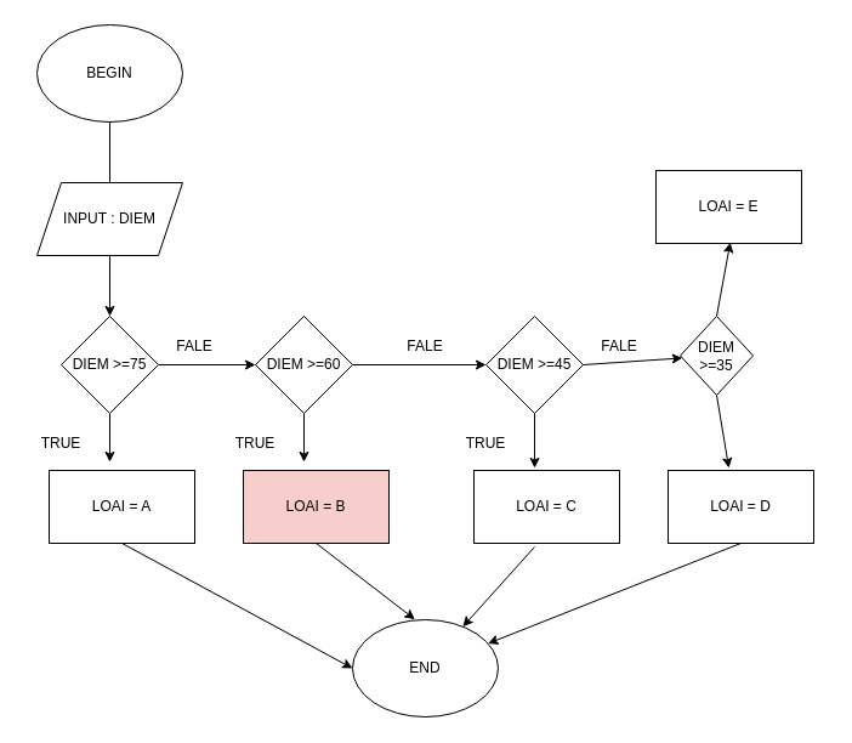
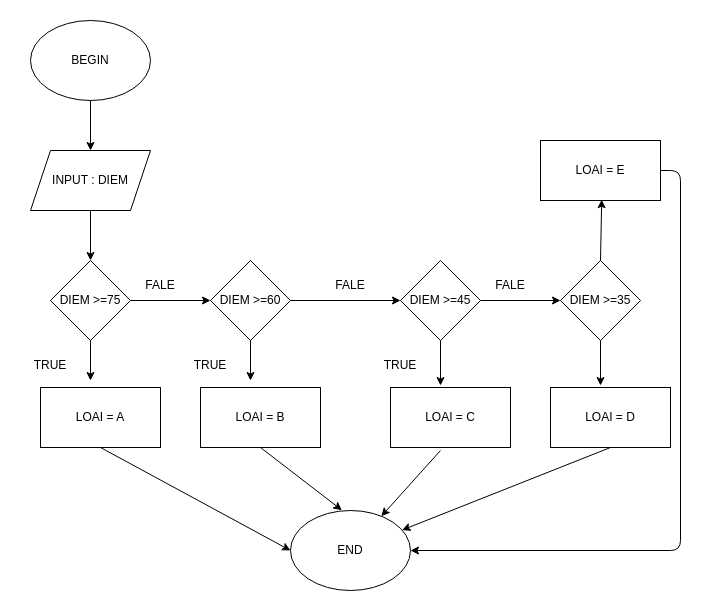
  <mxCell id="0" />
  <mxCell id="1" parent="0" />
  <mxCell id="2" value="BEGIN" style="ellipse;whiteSpace=wrap;html=1;" vertex="1" parent="1"><mxGeometry x="30" y="20" width="120" height="80" as="geometry" /></mxCell>
  <mxCell id="3" value="INPUT : DIEM" style="shape=parallelogram;perimeter=parallelogramPerimeter;whiteSpace=wrap;html=1;fixedSize=1;" vertex="1" parent="1"><mxGeometry x="30" y="150" width="120" height="60" as="geometry" /></mxCell>
- <mxCell id="4" value="" style="endArrow=none;html=1;exitX=0.5;exitY=1;exitDx=0;exitDy=0;" edge="1" parent="1" source="2" target="3"><mxGeometry width="50" height="50" relative="1" as="geometry"><mxPoint x="150" y="280" as="sourcePoint" /><mxPoint x="200" y="230" as="targetPoint" /></mxGeometry></mxCell>
+ <mxCell id="4" value="" style="endArrow=classic;html=1;exitX=0.5;exitY=1;exitDx=0;exitDy=0;" edge="1" parent="1" source="2" target="3"><mxGeometry width="50" height="50" relative="1" as="geometry"><mxPoint x="150" y="280" as="sourcePoint" /><mxPoint x="200" y="230" as="targetPoint" /></mxGeometry></mxCell>
  <mxCell id="5" value="" style="endArrow=classic;html=1;exitX=0.5;exitY=1;exitDx=0;exitDy=0;" edge="1" parent="1" source="3"><mxGeometry width="50" height="50" relative="1" as="geometry"><mxPoint x="150" y="280" as="sourcePoint" /><mxPoint x="90" y="260" as="targetPoint" /></mxGeometry></mxCell>
  <mxCell id="6" value="DIEM &amp;gt;=75" style="rhombus;whiteSpace=wrap;html=1;" vertex="1" parent="1"><mxGeometry x="50" y="260" width="80" height="80" as="geometry" /></mxCell>
  <mxCell id="7" value="LOAI = A" style="rounded=0;whiteSpace=wrap;html=1;" vertex="1" parent="1"><mxGeometry x="40" y="387" width="120" height="60" as="geometry" /></mxCell>
  <mxCell id="8" value="" style="endArrow=classic;html=1;exitX=0.5;exitY=1;exitDx=0;exitDy=0;" edge="1" parent="1" source="6"><mxGeometry width="50" height="50" relative="1" as="geometry"><mxPoint x="150" y="380" as="sourcePoint" /><mxPoint x="90" y="380" as="targetPoint" /></mxGeometry></mxCell>
  <mxCell id="9" value="TRUE" style="text;html=1;strokeColor=none;fillColor=none;align=center;verticalAlign=middle;whiteSpace=wrap;rounded=0;" vertex="1" parent="1"><mxGeometry x="20" y="350" width="60" height="30" as="geometry" /></mxCell>
  <mxCell id="10" value="DIEM &amp;gt;=60" style="rhombus;whiteSpace=wrap;html=1;" vertex="1" parent="1"><mxGeometry x="210" y="260" width="80" height="80" as="geometry" /></mxCell>
  <mxCell id="11" value="" style="endArrow=classic;html=1;exitX=1;exitY=0.5;exitDx=0;exitDy=0;entryX=0;entryY=0.5;entryDx=0;entryDy=0;" edge="1" parent="1" source="6" target="10"><mxGeometry width="50" height="50" relative="1" as="geometry"><mxPoint x="150" y="380" as="sourcePoint" /><mxPoint x="200" y="330" as="targetPoint" /></mxGeometry></mxCell>
  <mxCell id="12" value="FALE" style="text;html=1;strokeColor=none;fillColor=none;align=center;verticalAlign=middle;whiteSpace=wrap;rounded=0;" vertex="1" parent="1"><mxGeometry x="130" y="270" width="60" height="30" as="geometry" /></mxCell>
  <mxCell id="13" value="" style="endArrow=classic;html=1;exitX=0.5;exitY=1;exitDx=0;exitDy=0;" edge="1" parent="1"><mxGeometry width="50" height="50" relative="1" as="geometry"><mxPoint x="250" y="340" as="sourcePoint" /><mxPoint x="250" y="380" as="targetPoint" /></mxGeometry></mxCell>
  <mxCell id="14" value="TRUE" style="text;html=1;strokeColor=none;fillColor=none;align=center;verticalAlign=middle;whiteSpace=wrap;rounded=0;" vertex="1" parent="1"><mxGeometry x="180" y="350" width="60" height="30" as="geometry" /></mxCell>
- <mxCell id="15" value="LOAI = B" style="rounded=0;whiteSpace=wrap;html=1;fillColor=#f8cecc;" vertex="1" parent="1"><mxGeometry x="200" y="387" width="120" height="60" as="geometry" /></mxCell>
+ <mxCell id="15" value="LOAI = B" style="rounded=0;whiteSpace=wrap;html=1;" vertex="1" parent="1"><mxGeometry x="200" y="387" width="120" height="60" as="geometry" /></mxCell>
  <mxCell id="16" value="DIEM &amp;gt;=60" style="rhombus;whiteSpace=wrap;html=1;" vertex="1" parent="1"><mxGeometry x="210" y="260" width="80" height="80" as="geometry" /></mxCell>
  <mxCell id="17" value="DIEM &amp;gt;=45" style="rhombus;whiteSpace=wrap;html=1;" vertex="1" parent="1"><mxGeometry x="400" y="260" width="80" height="80" as="geometry" /></mxCell>
  <mxCell id="18" value="TRUE" style="text;html=1;strokeColor=none;fillColor=none;align=center;verticalAlign=middle;whiteSpace=wrap;rounded=0;" vertex="1" parent="1"><mxGeometry x="370" y="350" width="60" height="30" as="geometry" /></mxCell>
  <mxCell id="19" value="FALE" style="text;html=1;strokeColor=none;fillColor=none;align=center;verticalAlign=middle;whiteSpace=wrap;rounded=0;" vertex="1" parent="1"><mxGeometry x="320" y="270" width="60" height="30" as="geometry" /></mxCell>
  <mxCell id="20" value="LOAI = C" style="rounded=0;whiteSpace=wrap;html=1;" vertex="1" parent="1"><mxGeometry x="390" y="387" width="120" height="60" as="geometry" /></mxCell>
  <mxCell id="21" value="" style="endArrow=classic;html=1;exitX=1;exitY=0.5;exitDx=0;exitDy=0;" edge="1" parent="1" source="16" target="17"><mxGeometry width="50" height="50" relative="1" as="geometry"><mxPoint x="410" y="380" as="sourcePoint" /><mxPoint x="460" y="330" as="targetPoint" /></mxGeometry></mxCell>
  <mxCell id="22" value="" style="endArrow=classic;html=1;exitX=0.5;exitY=1;exitDx=0;exitDy=0;entryX=0.417;entryY=-0.033;entryDx=0;entryDy=0;entryPerimeter=0;" edge="1" parent="1" source="17" target="20"><mxGeometry width="50" height="50" relative="1" as="geometry"><mxPoint x="220" y="480" as="sourcePoint" /><mxPoint x="270" y="430" as="targetPoint" /></mxGeometry></mxCell>
  <mxCell id="23" value="LOAI = D" style="rounded=0;whiteSpace=wrap;html=1;" vertex="1" parent="1"><mxGeometry x="550" y="387" width="120" height="60" as="geometry" /></mxCell>
- <mxCell id="24" value="DIEM &amp;gt;=35" style="rhombus;whiteSpace=wrap;html=1;" vertex="1" parent="1"><mxGeometry x="560" y="260" width="60" height="65" as="geometry" /></mxCell>
+ <mxCell id="24" value="DIEM &amp;gt;=35" style="rhombus;whiteSpace=wrap;html=1;" vertex="1" parent="1"><mxGeometry x="560" y="260" width="80" height="80" as="geometry" /></mxCell>
  <mxCell id="25" value="FALE" style="text;html=1;strokeColor=none;fillColor=none;align=center;verticalAlign=middle;whiteSpace=wrap;rounded=0;" vertex="1" parent="1"><mxGeometry x="480" y="270" width="60" height="30" as="geometry" /></mxCell>
  <mxCell id="26" value="" style="endArrow=classic;html=1;" edge="1" target="24" parent="1"><mxGeometry width="50" height="50" relative="1" as="geometry"><mxPoint x="480" y="300" as="sourcePoint" /><mxPoint x="620" y="330" as="targetPoint" /></mxGeometry></mxCell>
  <mxCell id="27" value="" style="endArrow=classic;html=1;exitX=0.5;exitY=1;exitDx=0;exitDy=0;entryX=0.417;entryY=-0.033;entryDx=0;entryDy=0;entryPerimeter=0;" edge="1" source="24" target="23" parent="1"><mxGeometry width="50" height="50" relative="1" as="geometry"><mxPoint x="380" y="480" as="sourcePoint" /><mxPoint x="430" y="430" as="targetPoint" /></mxGeometry></mxCell>
  <mxCell id="28" value="" style="endArrow=classic;html=1;exitX=0.5;exitY=0;exitDx=0;exitDy=0;" edge="1" parent="1" source="24"><mxGeometry width="50" height="50" relative="1" as="geometry"><mxPoint x="590" y="250" as="sourcePoint" /><mxPoint x="601.216" y="199.216" as="targetPoint" /></mxGeometry></mxCell>
  <mxCell id="29" value="LOAI = E" style="rounded=0;whiteSpace=wrap;html=1;" vertex="1" parent="1"><mxGeometry x="540" y="140" width="120" height="60" as="geometry" /></mxCell>
  <mxCell id="30" value="END" style="ellipse;whiteSpace=wrap;html=1;" vertex="1" parent="1"><mxGeometry x="290" y="510" width="120" height="80" as="geometry" /></mxCell>
+ <mxCell id="31" value="" style="endArrow=classic;html=1;entryX=1;entryY=0.5;entryDx=0;entryDy=0;exitX=1;exitY=0.5;exitDx=0;exitDy=0;" edge="1" parent="1" source="29" target="30"><mxGeometry width="50" height="50" relative="1" as="geometry"><mxPoint x="670" y="150" as="sourcePoint" /><mxPoint x="360" y="90" as="targetPoint" /><Array as="points"><mxPoint x="680" y="170" /><mxPoint x="680" y="550" /></Array></mxGeometry></mxCell>
  <mxCell id="32" value="" style="endArrow=classic;html=1;exitX=0.5;exitY=1;exitDx=0;exitDy=0;entryX=0;entryY=0.5;entryDx=0;entryDy=0;" edge="1" parent="1" source="7" target="30"><mxGeometry width="50" height="50" relative="1" as="geometry"><mxPoint x="310" y="490" as="sourcePoint" /><mxPoint x="360" y="440" as="targetPoint" /></mxGeometry></mxCell>
  <mxCell id="33" value="" style="endArrow=classic;html=1;exitX=0.5;exitY=1;exitDx=0;exitDy=0;entryX=0.428;entryY=-0.004;entryDx=0;entryDy=0;entryPerimeter=0;" edge="1" parent="1" source="15" target="30"><mxGeometry width="50" height="50" relative="1" as="geometry"><mxPoint x="310" y="490" as="sourcePoint" /><mxPoint x="360" y="440" as="targetPoint" /></mxGeometry></mxCell>
  <mxCell id="34" value="" style="endArrow=classic;html=1;" edge="1" parent="1" target="30"><mxGeometry width="50" height="50" relative="1" as="geometry"><mxPoint x="440" y="450" as="sourcePoint" /><mxPoint x="360" y="440" as="targetPoint" /></mxGeometry></mxCell>
  <mxCell id="35" value="" style="endArrow=classic;html=1;exitX=0.5;exitY=1;exitDx=0;exitDy=0;" edge="1" parent="1" source="23" target="30"><mxGeometry width="50" height="50" relative="1" as="geometry"><mxPoint x="310" y="490" as="sourcePoint" /><mxPoint x="360" y="440" as="targetPoint" /></mxGeometry></mxCell>
